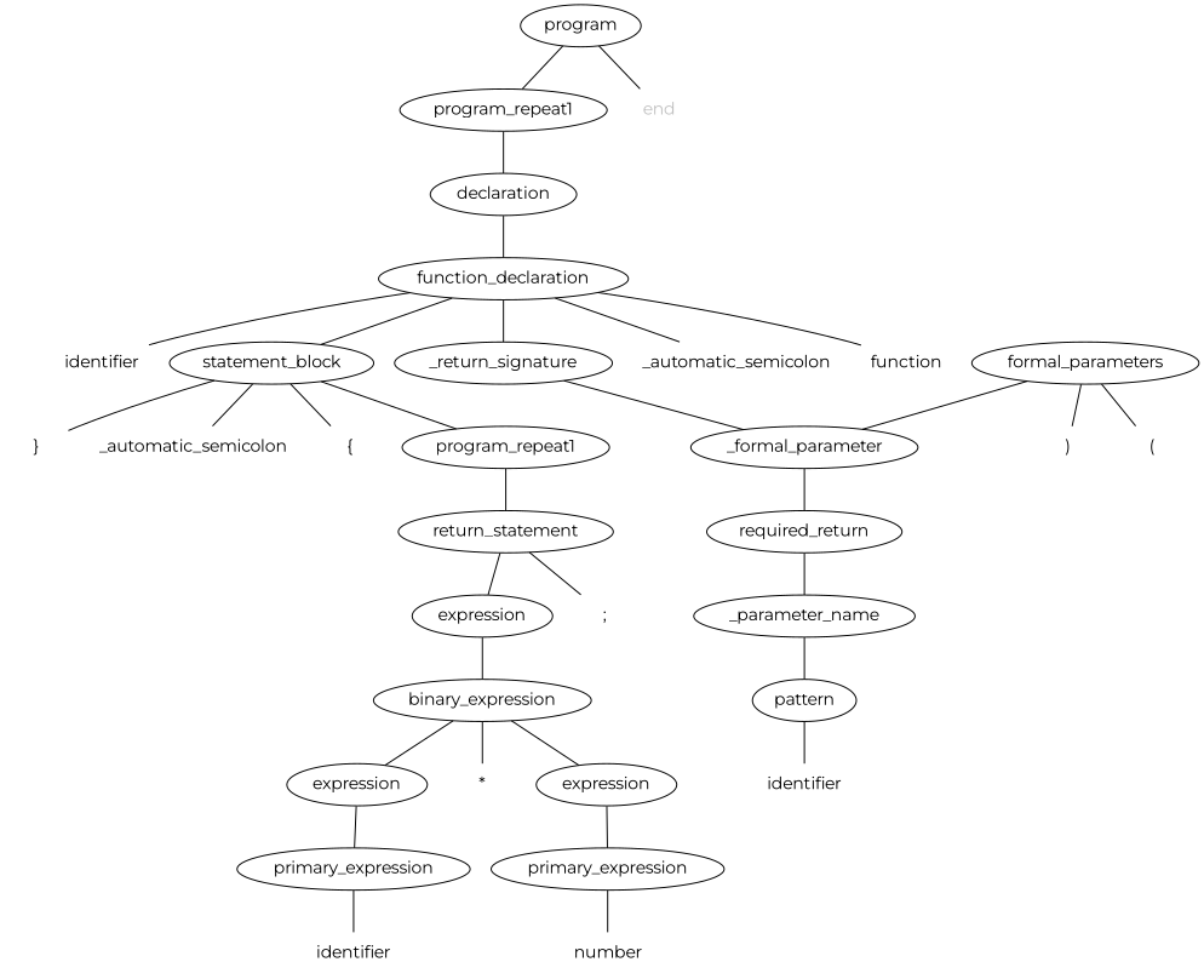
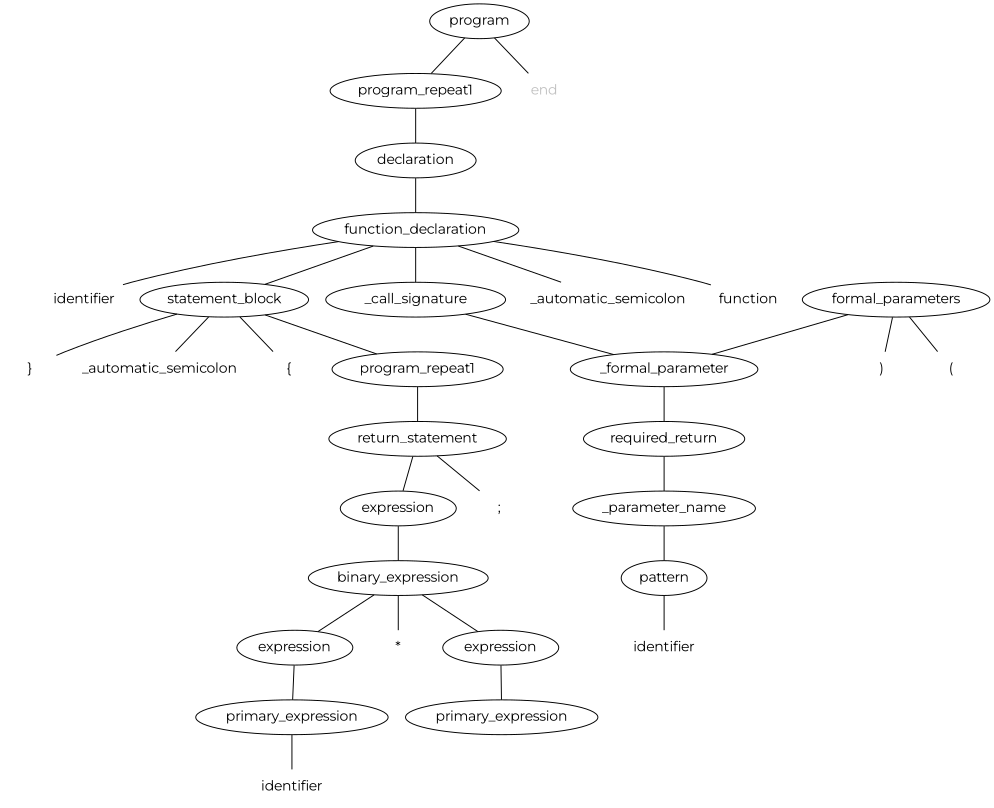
  digraph {
    fontname=Montserrat
    node [fontname=Montserrat]
    edge [arrowhead=none fontname=Montserrat]
    n1 [label=program]
    n2 [label=program_repeat1]
    n3 [fontcolor=gray label=end shape=plaintext]
    n4 [label=declaration]
    n5 [label=function_declaration]
    n6 [label=function shape=plaintext]
    n7 [label=identifier shape=plaintext]
-   n8 [label=_return_signature]
+   n8 [label=_call_signature]
    n9 [label=statement_block]
    n10 [label=_automatic_semicolon shape=plaintext]
    n11 [label=_formal_parameter]
    n12 [label="{" shape=plaintext]
    n13 [label=program_repeat1]
    n14 [label="}" shape=plaintext]
    n15 [label=_automatic_semicolon shape=plaintext]
    n16 [label=formal_parameters]
    n17 [label="(" shape=plaintext]
    n18 [label=")" shape=plaintext]
    n19 [label=required_return]
    n20 [label=_parameter_name]
    n21 [label=pattern]
    n22 [label=identifier shape=plaintext]
    n23 [label=return_statement]
    n24 [label=expression]
    n25 [label=";" shape=plaintext]
    n26 [label=binary_expression]
    n27 [label=expression]
    n28 [label="*" shape=plaintext]
    n29 [label=expression]
    n30 [label=primary_expression]
    n31 [label=primary_expression]
    n32 [label=identifier shape=plaintext]
-   n33 [label=number shape=plaintext]
    n1 -> n2
    n1 -> n3
    n2 -> n4
    n4 -> n5
    n5 -> n6
    n5 -> n7
    n5 -> n8
    n5 -> n9
    n5 -> n10
    n8 -> n11
    n9 -> n12
    n9 -> n13
    n9 -> n14
    n9 -> n15
    n11 -> n19
    n13 -> n23
    n16 -> n11
    n16 -> n17
    n16 -> n18
    n19 -> n20
    n20 -> n21
    n21 -> n22
    n23 -> n24
    n23 -> n25
    n24 -> n26
    n26 -> n27
    n26 -> n28
    n26 -> n29
    n27 -> n30
    n29 -> n31
    n30 -> n32
-   n31 -> n33
  }
